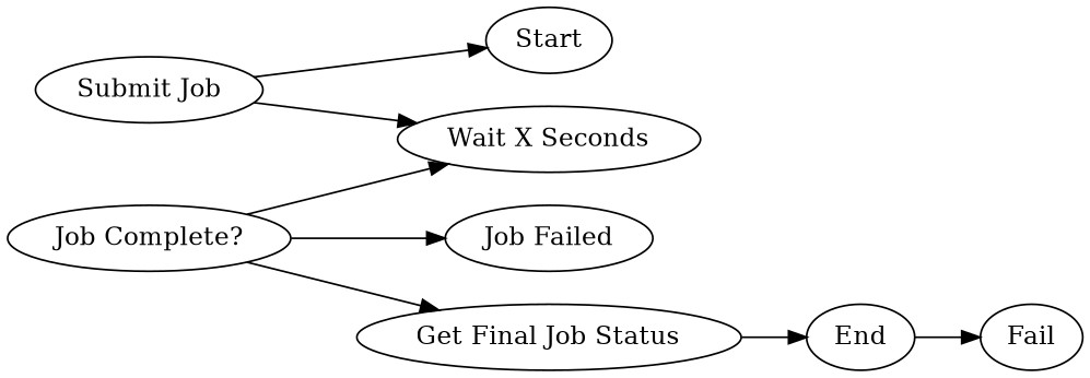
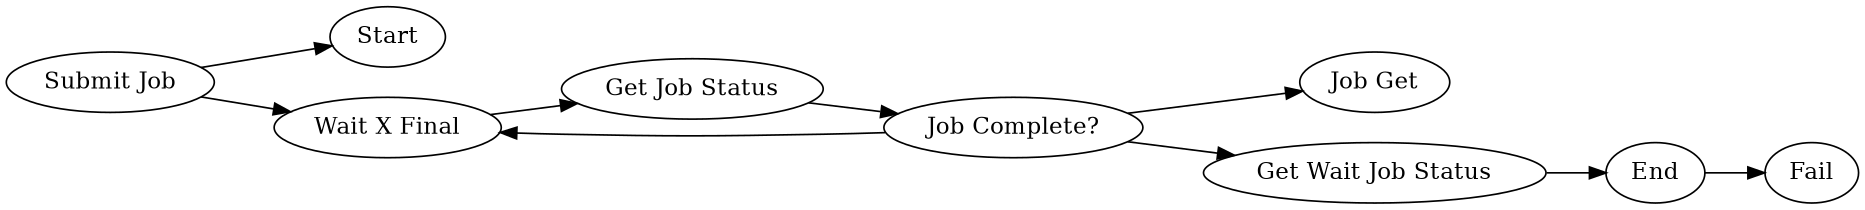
  digraph {
    rankdir=LR
    "Submit Job"
    Start
-   "Wait X Seconds"
+   "Wait X Seconds" [label="Wait X Final"]
+   "Get Job Status"
    "Job Complete?"
-   "Job Failed"
-   "Get Final Job Status"
+   "Job Failed" [label="Job Get"]
+   "Get Final Job Status" [label="Get Wait Job Status"]
    End
    Fail
    "Submit Job" -> Start
    "Submit Job" -> "Wait X Seconds"
+   "Wait X Seconds" -> "Get Job Status"
+   "Get Job Status" -> "Job Complete?"
    "Job Complete?" -> "Wait X Seconds"
    "Job Complete?" -> "Job Failed"
    "Job Complete?" -> "Get Final Job Status"
    "Get Final Job Status" -> End
    End -> Fail
  }
